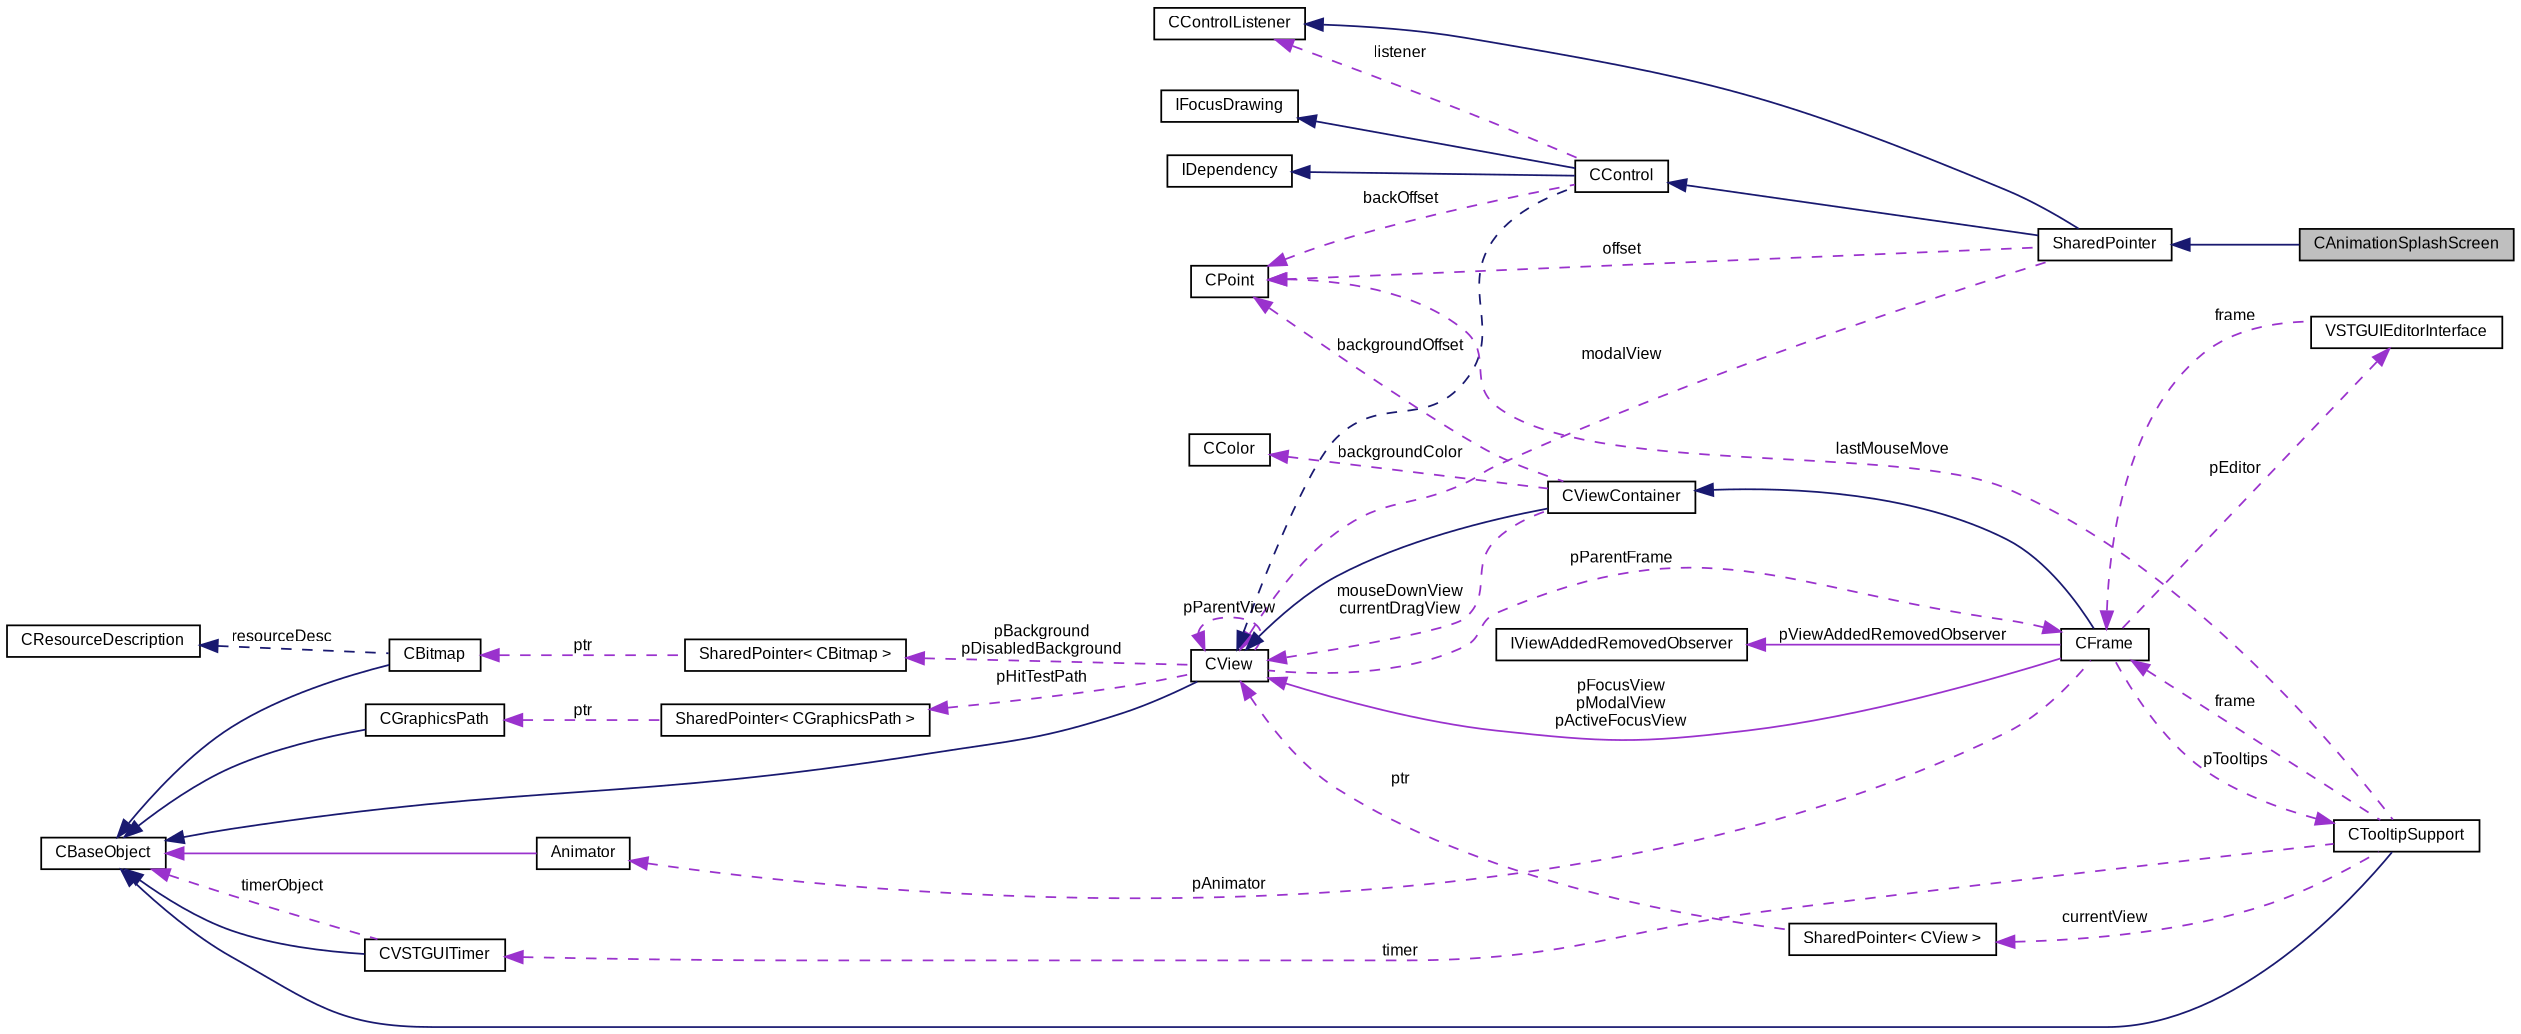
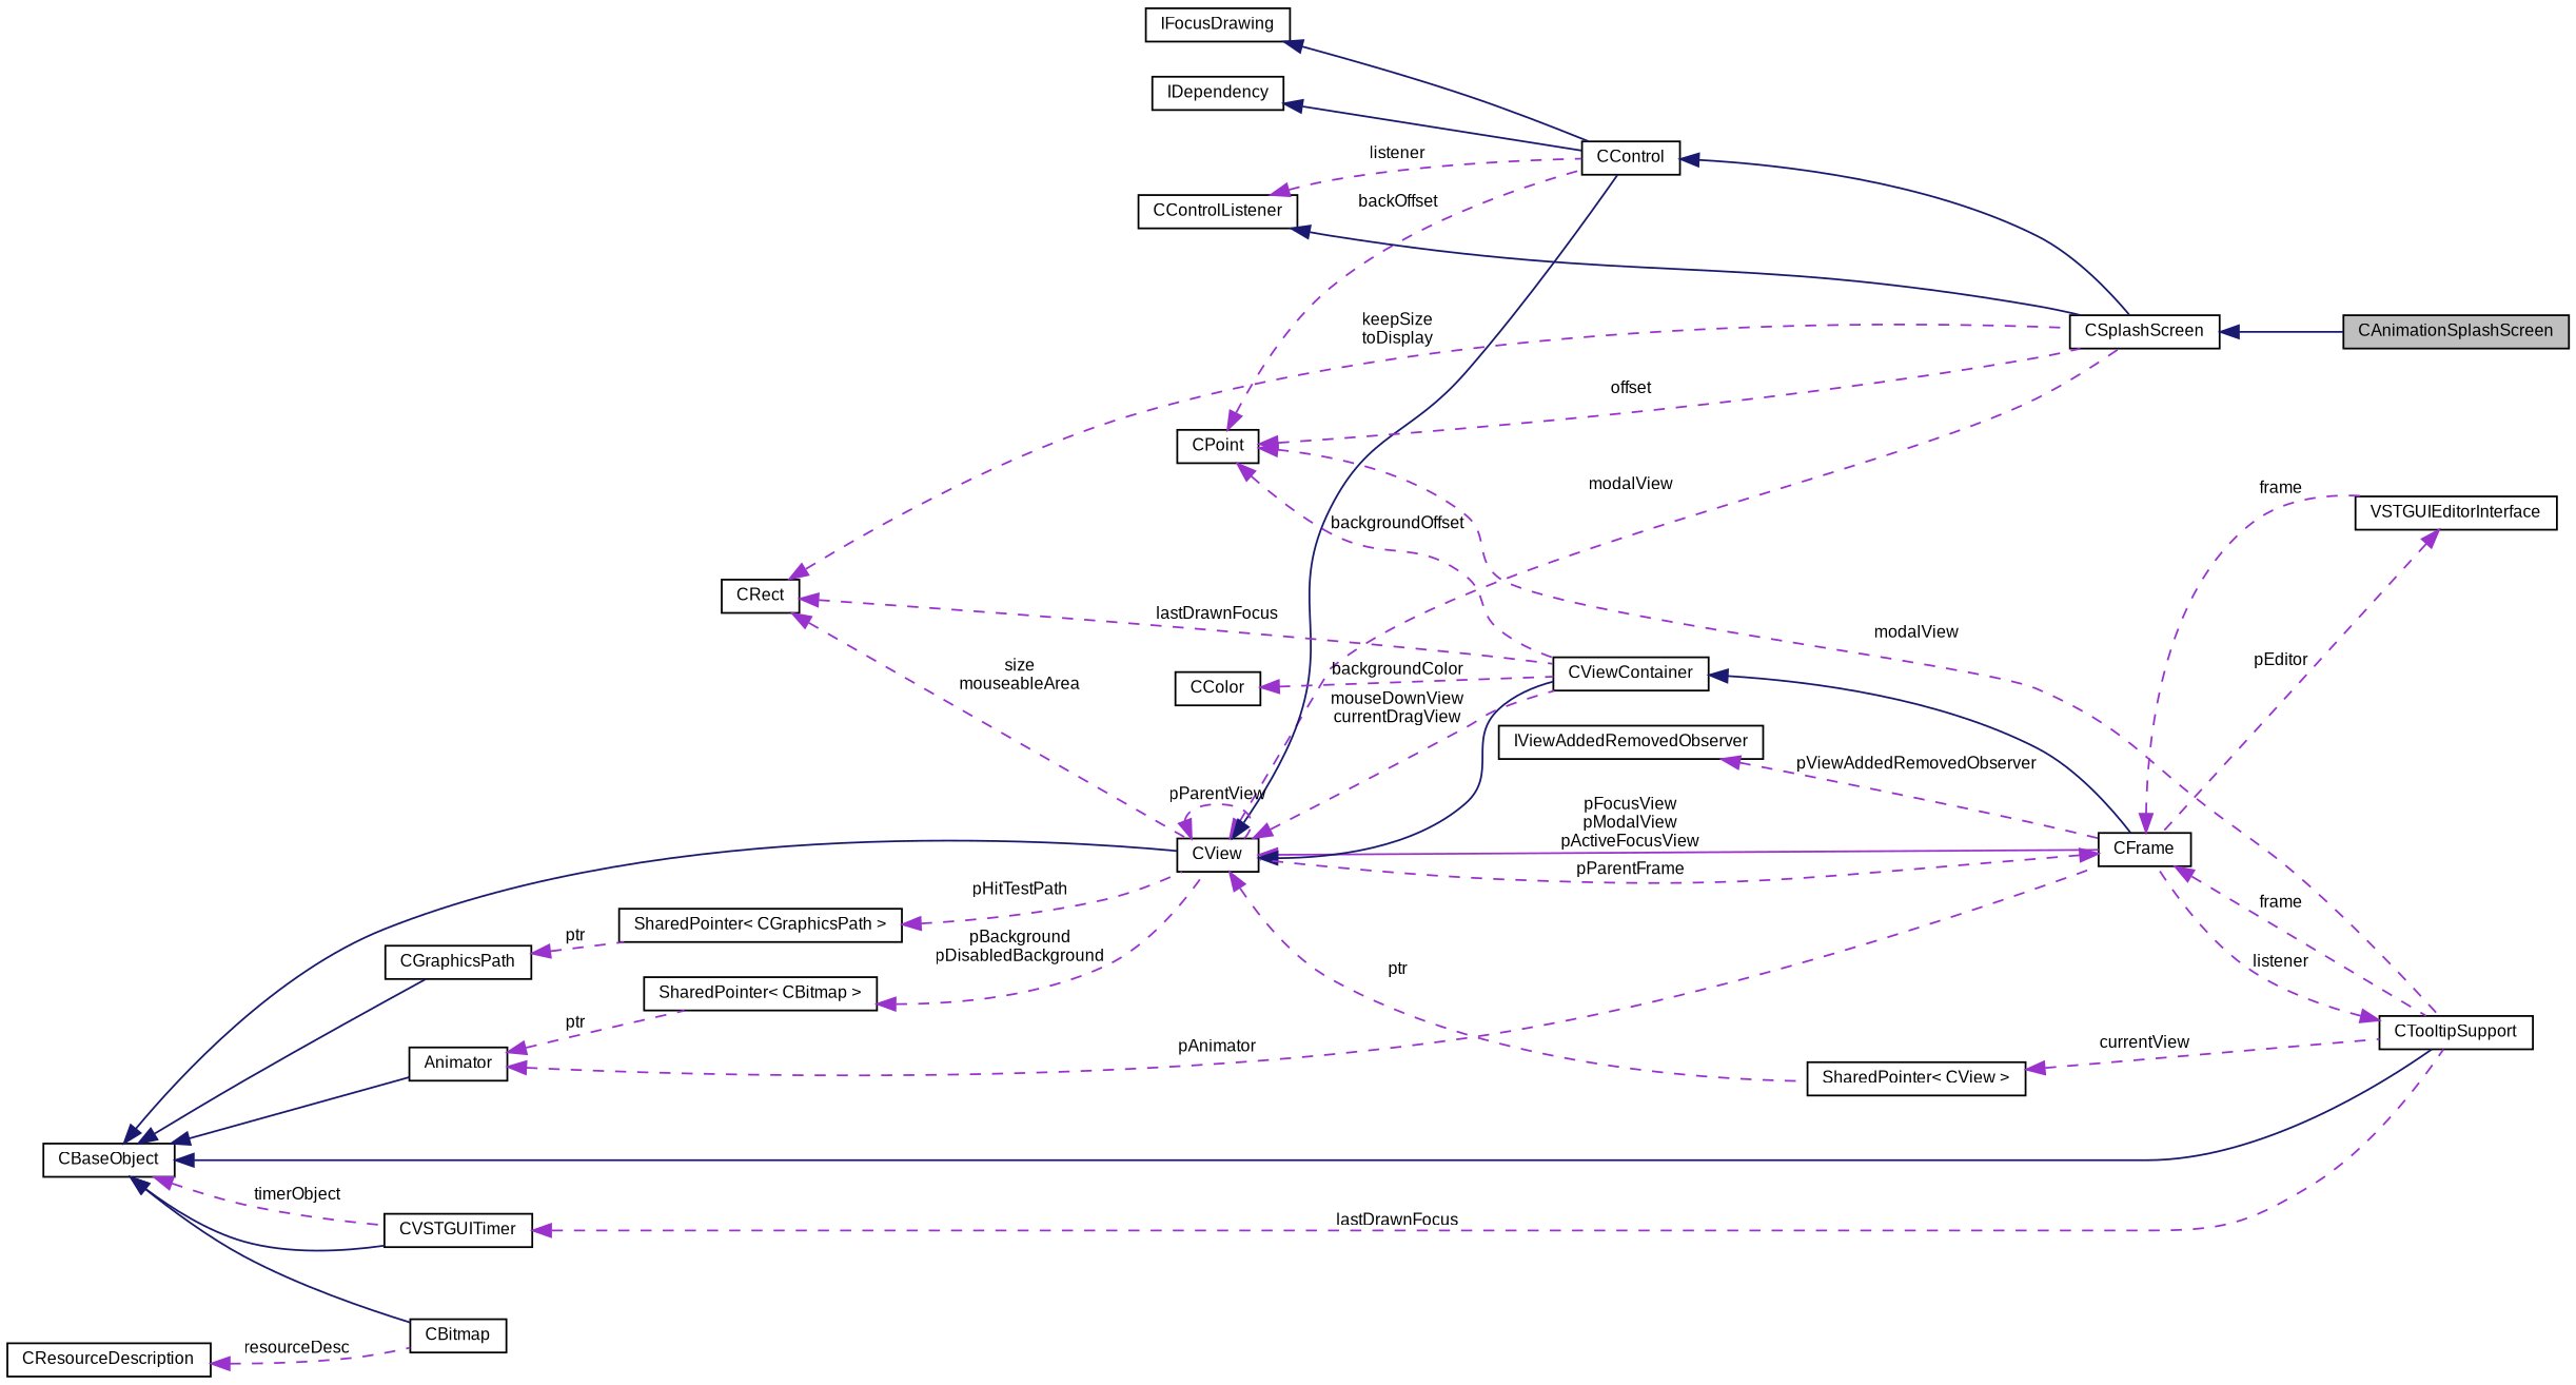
  digraph {
    rankdir=LR
    node [color=black fontname=Arial fontsize=9 shape=record]
    edge [color=darkorchid3 dir=back fontname=Arial fontsize=9 labelfontname=Arial labelfontsize=9 style=dashed]
    n1 [fillcolor=grey75 fontcolor=black height=0.2 label=CAnimationSplashScreen style=filled width=0.4]
-   n2 [height=0.2 label=SharedPointer width=0.4]
+   n2 [height=0.2 label=CSplashScreen width=0.4]
    n3 [height=0.2 label=CControl width=0.4]
    n4 [height=0.2 label=CView width=0.4]
    n5 [height=0.2 label=CFrame width=0.4]
    n6 [height=0.2 label=CViewContainer width=0.4]
    n7 [height=0.2 label="SharedPointer\< CView \>" width=0.4]
    n8 [height=0.2 label=CTooltipSupport width=0.4]
    n9 [height=0.2 label=VSTGUIEditorInterface width=0.4]
    n10 [height=0.2 label=CBaseObject width=0.4]
    n11 [height=0.2 label=CBitmap width=0.4]
    n12 [height=0.2 label=Animator width=0.4]
    n13 [height=0.2 label=CVSTGUITimer width=0.4]
    n14 [height=0.2 label=CGraphicsPath width=0.4]
    n15 [height=0.2 label="SharedPointer\< CBitmap \>" width=0.4]
    n16 [height=0.2 label="SharedPointer\< CGraphicsPath \>" width=0.4]
    n17 [height=0.2 label=CResourceDescription width=0.4]
    n18 [height=0.2 label=CPoint width=0.4]
    n19 [height=0.2 label=CColor width=0.4]
+   n20 [height=0.2 label=CRect width=0.4]
    n21 [height=0.2 label=IViewAddedRemovedObserver width=0.4]
    n22 [height=0.2 label=IFocusDrawing width=0.4]
    n23 [height=0.2 label=IDependency width=0.4]
    n24 [height=0.2 label=CControlListener width=0.4]
    n2 -> n1 [color=midnightblue style=solid]
    n3 -> n2 [color=midnightblue style=solid]
    n4 -> n2 [label=modalView]
-   n4 -> n3 [color=midnightblue]
+   n4 -> n3 [color=midnightblue style=solid]
    n4 -> n4 [label=pParentView]
    n4 -> n5 [label="pFocusView\npModalView\npActiveFocusView" style=solid]
    n4 -> n6 [color=midnightblue style=solid]
    n4 -> n6 [label="mouseDownView\ncurrentDragView"]
    n4 -> n7 [label=ptr]
    n5 -> n4 [label=pParentFrame]
    n5 -> n8 [label=frame]
    n5 -> n9 [label=frame]
    n6 -> n5 [color=midnightblue style=solid]
    n7 -> n8 [label=currentView]
-   n8 -> n5 [label=pTooltips]
+   n8 -> n5 [label=listener]
    n9 -> n5 [label=pEditor]
    n10 -> n4 [color=midnightblue style=solid]
    n10 -> n8 [color=midnightblue style=solid]
    n10 -> n11 [color=midnightblue style=solid]
-   n10 -> n12 [style=solid]
+   n10 -> n12 [color=midnightblue style=solid]
    n10 -> n13 [color=midnightblue style=solid]
    n10 -> n13 [label=timerObject]
    n10 -> n14 [color=midnightblue style=solid]
-   n11 -> n15 [label=ptr]
+   n12 -> n15 [label=ptr]
    n12 -> n5 [label=pAnimator]
-   n13 -> n8 [label=timer]
+   n13 -> n8 [label=lastDrawnFocus]
    n14 -> n16 [label=ptr]
    n15 -> n4 [label="pBackground\npDisabledBackground"]
    n16 -> n4 [label=pHitTestPath]
-   n17 -> n11 [color=midnightblue label=resourceDesc]
+   n17 -> n11 [label=resourceDesc]
    n18 -> n2 [label=offset]
    n18 -> n3 [label=backOffset]
    n18 -> n6 [label=backgroundOffset]
-   n18 -> n8 [label=lastMouseMove]
+   n18 -> n8 [label=modalView]
    n19 -> n6 [label=backgroundColor]
-   n21 -> n5 [label=pViewAddedRemovedObserver style=solid]
+   n20 -> n2 [label="keepSize\ntoDisplay"]
+   n20 -> n4 [label="size\nmouseableArea"]
+   n20 -> n6 [label=lastDrawnFocus]
+   n21 -> n5 [label=pViewAddedRemovedObserver]
    n22 -> n3 [color=midnightblue style=solid]
    n23 -> n3 [color=midnightblue style=solid]
    n24 -> n2 [color=midnightblue style=solid]
    n24 -> n3 [label=listener]
  }
